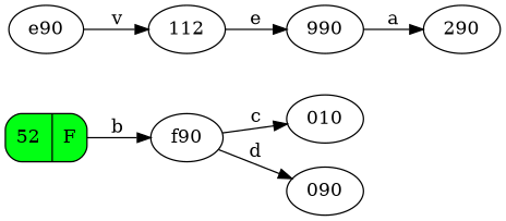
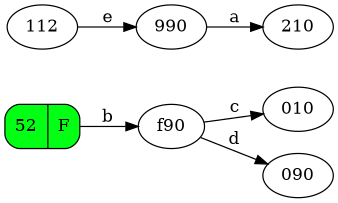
  digraph {
    rankdir=LR
    n1 [fillcolor="#02ff14" label="{ <data> 52  |  <ew>F   } " shape=Mrecord style=filled]
    f90
    010
    090
    n5 [label=112]
-   e90
    n7 [label=990]
-   210 [label=290]
+   210
    n1 -> f90 [label=b]
    f90 -> 010 [label=c]
    f90 -> 090 [label=d]
    n5 -> n7 [label=e]
-   e90 -> n5 [label=v]
    n7 -> 210 [label=a]
  }
